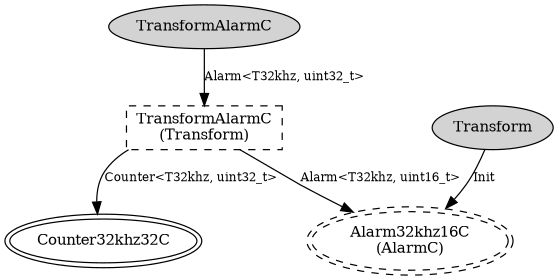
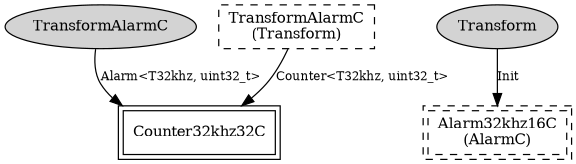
  digraph {
    node [fontsize=12 shape=box style=filled]
    edge [fontsize=10]
    n1 [label=TransformAlarmC shape=ellipse]
    n2 [label="TransformAlarmC\n(Transform)" style=dashed]
-   n3 [label="Alarm32khz16C\n(AlarmC)" peripheries=2 shape=ellipse style=dashed]
-   Counter32khz32C [peripheries=2 shape=ellipse style=""]
+   n3 [label="Alarm32khz16C\n(AlarmC)" peripheries=2 style=dashed]
+   Counter32khz32C [peripheries=2 style=""]
    n5 [label=Transform shape=ellipse]
-   n1 -> n2 [label="Alarm<T32khz, uint32_t>"]
-   n2 -> n3 [label="Alarm<T32khz, uint16_t>"]
+   n1 -> Counter32khz32C [label="Alarm<T32khz, uint32_t>"]
    n2 -> Counter32khz32C [label="Counter<T32khz, uint32_t>"]
    n5 -> n3 [label=Init]
  }
